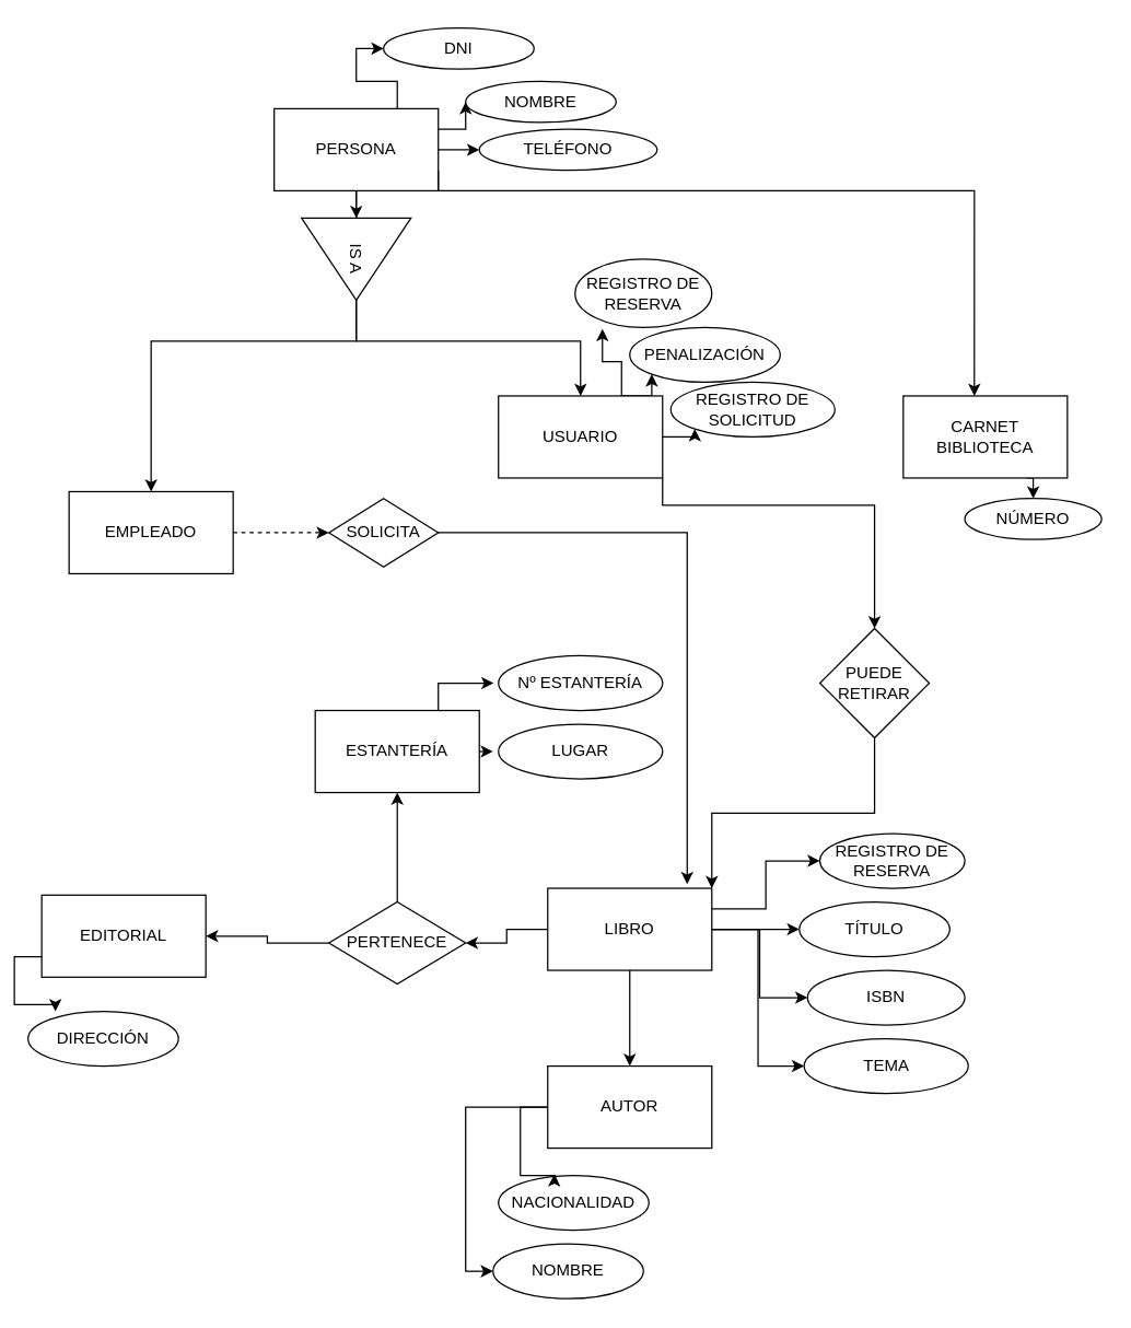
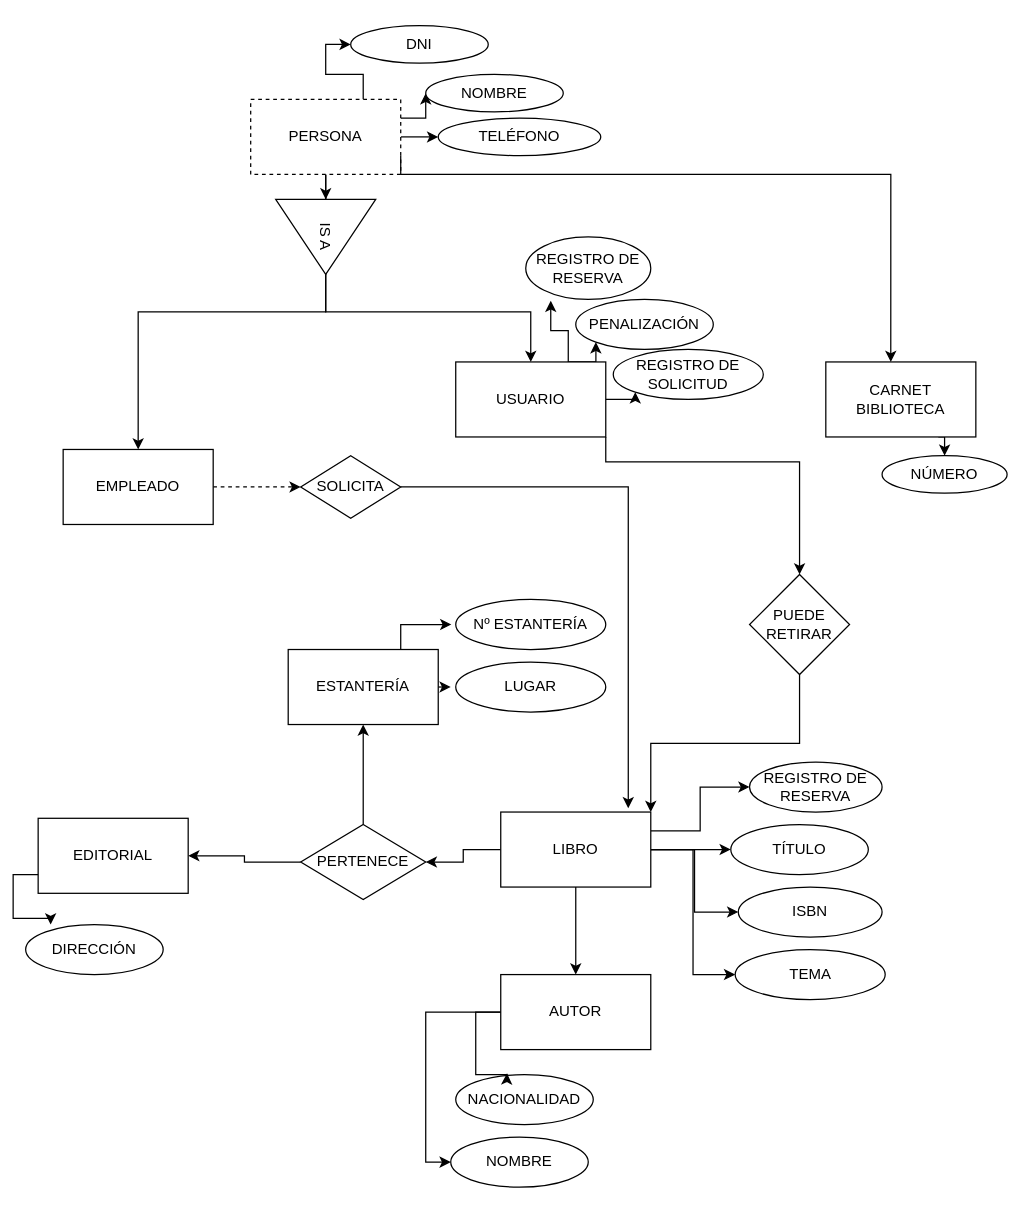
  <mxCell id="0" />
  <mxCell id="1" parent="0" />
  <mxCell id="2" style="edgeStyle=orthogonalEdgeStyle;rounded=0;orthogonalLoop=1;jettySize=auto;html=1;exitX=1;exitY=0.5;exitDx=0;exitDy=0;entryX=0;entryY=0.5;entryDx=0;entryDy=0;" parent="1" source="7" target="13" edge="1"><mxGeometry relative="1" as="geometry" /></mxCell>
  <mxCell id="3" style="edgeStyle=orthogonalEdgeStyle;rounded=0;orthogonalLoop=1;jettySize=auto;html=1;exitX=0;exitY=0.5;exitDx=0;exitDy=0;entryX=1;entryY=0.5;entryDx=0;entryDy=0;" parent="1" source="7" target="18" edge="1"><mxGeometry relative="1" as="geometry" /></mxCell>
  <mxCell id="4" style="edgeStyle=orthogonalEdgeStyle;rounded=0;orthogonalLoop=1;jettySize=auto;html=1;exitX=1;exitY=0.5;exitDx=0;exitDy=0;entryX=0;entryY=0.5;entryDx=0;entryDy=0;" parent="1" source="7" target="19" edge="1"><mxGeometry relative="1" as="geometry" /></mxCell>
  <mxCell id="5" style="edgeStyle=orthogonalEdgeStyle;rounded=0;orthogonalLoop=1;jettySize=auto;html=1;exitX=1;exitY=0.5;exitDx=0;exitDy=0;entryX=0;entryY=0.5;entryDx=0;entryDy=0;" parent="1" source="7" target="20" edge="1"><mxGeometry relative="1" as="geometry" /></mxCell>
  <mxCell id="6" style="edgeStyle=orthogonalEdgeStyle;rounded=0;orthogonalLoop=1;jettySize=auto;html=1;exitX=1;exitY=0.25;exitDx=0;exitDy=0;entryX=0;entryY=0.5;entryDx=0;entryDy=0;" parent="1" source="7" target="54" edge="1"><mxGeometry relative="1" as="geometry" /></mxCell>
  <mxCell id="7" value="LIBRO" style="rounded=0;whiteSpace=wrap;html=1;" parent="1" vertex="1"><mxGeometry x="400" y="649" width="120" height="60" as="geometry" /></mxCell>
  <mxCell id="8" value="EDITORIAL" style="rounded=0;whiteSpace=wrap;html=1;" parent="1" vertex="1"><mxGeometry x="30" y="654" width="120" height="60" as="geometry" /></mxCell>
  <mxCell id="9" value="NOMBRE" style="ellipse;whiteSpace=wrap;html=1;" parent="1" vertex="1"><mxGeometry x="360" y="909" width="110" height="40" as="geometry" /></mxCell>
  <mxCell id="10" style="edgeStyle=orthogonalEdgeStyle;rounded=0;orthogonalLoop=1;jettySize=auto;html=1;exitX=0;exitY=0.5;exitDx=0;exitDy=0;entryX=0;entryY=0.5;entryDx=0;entryDy=0;" parent="1" source="11" target="9" edge="1"><mxGeometry relative="1" as="geometry" /></mxCell>
  <mxCell id="11" value="AUTOR" style="rounded=0;whiteSpace=wrap;html=1;" parent="1" vertex="1"><mxGeometry x="400" y="779" width="120" height="60" as="geometry" /></mxCell>
  <mxCell id="12" value="NACIONALIDAD" style="ellipse;whiteSpace=wrap;html=1;" parent="1" vertex="1"><mxGeometry x="364" y="859" width="110" height="40" as="geometry" /></mxCell>
  <mxCell id="13" value="TÍTULO" style="ellipse;whiteSpace=wrap;html=1;" parent="1" vertex="1"><mxGeometry x="584" y="659" width="110" height="40" as="geometry" /></mxCell>
  <mxCell id="14" style="edgeStyle=orthogonalEdgeStyle;rounded=0;orthogonalLoop=1;jettySize=auto;html=1;exitX=0.5;exitY=1;exitDx=0;exitDy=0;entryX=0.5;entryY=0;entryDx=0;entryDy=0;" parent="1" source="7" target="11" edge="1"><mxGeometry relative="1" as="geometry"><mxPoint x="315.99" y="773" as="targetPoint" /></mxGeometry></mxCell>
  <mxCell id="15" style="edgeStyle=orthogonalEdgeStyle;rounded=0;orthogonalLoop=1;jettySize=auto;html=1;exitX=0;exitY=0.5;exitDx=0;exitDy=0;entryX=0.373;entryY=-0.025;entryDx=0;entryDy=0;entryPerimeter=0;" parent="1" source="11" target="12" edge="1"><mxGeometry relative="1" as="geometry" /></mxCell>
  <mxCell id="16" style="edgeStyle=orthogonalEdgeStyle;rounded=0;orthogonalLoop=1;jettySize=auto;html=1;exitX=0;exitY=0.5;exitDx=0;exitDy=0;entryX=1;entryY=0.5;entryDx=0;entryDy=0;" parent="1" source="18" target="8" edge="1"><mxGeometry relative="1" as="geometry" /></mxCell>
  <mxCell id="17" style="edgeStyle=orthogonalEdgeStyle;rounded=0;orthogonalLoop=1;jettySize=auto;html=1;exitX=0.5;exitY=0;exitDx=0;exitDy=0;entryX=0.5;entryY=1;entryDx=0;entryDy=0;" parent="1" source="18" target="23" edge="1"><mxGeometry relative="1" as="geometry" /></mxCell>
  <mxCell id="18" value="PERTENECE" style="rhombus;whiteSpace=wrap;html=1;" parent="1" vertex="1"><mxGeometry x="240" y="659" width="100" height="60" as="geometry" /></mxCell>
  <mxCell id="19" value="ISBN" style="ellipse;whiteSpace=wrap;html=1;" parent="1" vertex="1"><mxGeometry x="590" y="709" width="115" height="40" as="geometry" /></mxCell>
  <mxCell id="20" value="TEMA" style="ellipse;whiteSpace=wrap;html=1;" parent="1" vertex="1"><mxGeometry x="587.5" y="759" width="120" height="40" as="geometry" /></mxCell>
  <mxCell id="21" style="edgeStyle=orthogonalEdgeStyle;rounded=0;orthogonalLoop=1;jettySize=auto;html=1;exitX=0.75;exitY=0;exitDx=0;exitDy=0;" parent="1" source="23" edge="1"><mxGeometry relative="1" as="geometry"><mxPoint x="360" y="499" as="targetPoint" /></mxGeometry></mxCell>
  <mxCell id="22" style="edgeStyle=orthogonalEdgeStyle;rounded=0;orthogonalLoop=1;jettySize=auto;html=1;exitX=1;exitY=0.5;exitDx=0;exitDy=0;" parent="1" source="23" edge="1"><mxGeometry relative="1" as="geometry"><mxPoint x="360" y="549" as="targetPoint" /></mxGeometry></mxCell>
  <mxCell id="23" value="ESTANTERÍA" style="rounded=0;whiteSpace=wrap;html=1;" parent="1" vertex="1"><mxGeometry x="230" y="519" width="120" height="60" as="geometry" /></mxCell>
  <mxCell id="24" value="LUGAR" style="ellipse;whiteSpace=wrap;html=1;" parent="1" vertex="1"><mxGeometry x="364" y="529" width="120" height="40" as="geometry" /></mxCell>
  <mxCell id="25" value="Nº ESTANTERÍA" style="ellipse;whiteSpace=wrap;html=1;" parent="1" vertex="1"><mxGeometry x="364" y="479" width="120" height="40" as="geometry" /></mxCell>
  <mxCell id="26" style="edgeStyle=orthogonalEdgeStyle;rounded=0;orthogonalLoop=1;jettySize=auto;html=1;exitX=1;exitY=0.5;exitDx=0;exitDy=0;entryX=0;entryY=0.5;entryDx=0;entryDy=0;dashed=1;" parent="1" source="27" target="28" edge="1"><mxGeometry relative="1" as="geometry" /></mxCell>
  <mxCell id="27" value="EMPLEADO" style="rounded=0;whiteSpace=wrap;html=1;" parent="1" vertex="1"><mxGeometry x="50" y="359" width="120" height="60" as="geometry" /></mxCell>
  <mxCell id="28" value="SOLICITA" style="rhombus;whiteSpace=wrap;html=1;" parent="1" vertex="1"><mxGeometry x="240" y="364" width="80" height="50" as="geometry" /></mxCell>
  <mxCell id="29" style="edgeStyle=orthogonalEdgeStyle;rounded=0;orthogonalLoop=1;jettySize=auto;html=1;exitX=1;exitY=0.5;exitDx=0;exitDy=0;entryX=0.85;entryY=-0.05;entryDx=0;entryDy=0;entryPerimeter=0;" parent="1" source="28" target="7" edge="1"><mxGeometry relative="1" as="geometry" /></mxCell>
  <mxCell id="30" value="DIRECCIÓN" style="ellipse;whiteSpace=wrap;html=1;" parent="1" vertex="1"><mxGeometry x="20" y="739" width="110" height="40" as="geometry" /></mxCell>
  <mxCell id="31" style="edgeStyle=orthogonalEdgeStyle;rounded=0;orthogonalLoop=1;jettySize=auto;html=1;exitX=0.5;exitY=1;exitDx=0;exitDy=0;entryX=0.5;entryY=0;entryDx=0;entryDy=0;" parent="1" source="36" target="27" edge="1"><mxGeometry relative="1" as="geometry" /></mxCell>
  <mxCell id="32" style="edgeStyle=orthogonalEdgeStyle;rounded=0;orthogonalLoop=1;jettySize=auto;html=1;exitX=0.5;exitY=1;exitDx=0;exitDy=0;" parent="1" source="42" target="40" edge="1"><mxGeometry relative="1" as="geometry"><Array as="points"><mxPoint x="260" y="249" /><mxPoint x="424" y="249" /></Array></mxGeometry></mxCell>
  <mxCell id="33" style="edgeStyle=orthogonalEdgeStyle;rounded=0;orthogonalLoop=1;jettySize=auto;html=1;exitX=0.75;exitY=0;exitDx=0;exitDy=0;entryX=0;entryY=0.5;entryDx=0;entryDy=0;" parent="1" source="36" target="49" edge="1"><mxGeometry relative="1" as="geometry" /></mxCell>
  <mxCell id="34" style="edgeStyle=orthogonalEdgeStyle;rounded=0;orthogonalLoop=1;jettySize=auto;html=1;exitX=1;exitY=0.25;exitDx=0;exitDy=0;entryX=0;entryY=0.5;entryDx=0;entryDy=0;" parent="1" source="36" target="50" edge="1"><mxGeometry relative="1" as="geometry" /></mxCell>
  <mxCell id="35" style="edgeStyle=orthogonalEdgeStyle;rounded=0;orthogonalLoop=1;jettySize=auto;html=1;exitX=1;exitY=0.5;exitDx=0;exitDy=0;entryX=0;entryY=0.5;entryDx=0;entryDy=0;" parent="1" source="36" target="52" edge="1"><mxGeometry relative="1" as="geometry" /></mxCell>
- <mxCell id="36" value="PERSONA" style="rounded=0;whiteSpace=wrap;html=1;" parent="1" vertex="1"><mxGeometry x="200" y="79" width="120" height="60" as="geometry" /></mxCell>
+ <mxCell id="36" value="PERSONA" style="rounded=0;whiteSpace=wrap;html=1;dashed=1;" parent="1" vertex="1"><mxGeometry x="200" y="79" width="120" height="60" as="geometry" /></mxCell>
  <mxCell id="37" style="edgeStyle=orthogonalEdgeStyle;rounded=0;orthogonalLoop=1;jettySize=auto;html=1;exitX=1;exitY=1;exitDx=0;exitDy=0;entryX=0.5;entryY=0;entryDx=0;entryDy=0;" parent="1" source="40" target="48" edge="1"><mxGeometry relative="1" as="geometry"><Array as="points"><mxPoint x="484" y="369" /><mxPoint x="639" y="369" /></Array></mxGeometry></mxCell>
  <mxCell id="38" style="edgeStyle=orthogonalEdgeStyle;rounded=0;orthogonalLoop=1;jettySize=auto;html=1;exitX=0.75;exitY=0;exitDx=0;exitDy=0;entryX=0;entryY=1;entryDx=0;entryDy=0;" parent="1" source="40" target="43" edge="1"><mxGeometry relative="1" as="geometry" /></mxCell>
  <mxCell id="39" style="edgeStyle=orthogonalEdgeStyle;rounded=0;orthogonalLoop=1;jettySize=auto;html=1;exitX=1;exitY=0.5;exitDx=0;exitDy=0;entryX=0;entryY=1;entryDx=0;entryDy=0;" parent="1" source="40" target="53" edge="1"><mxGeometry relative="1" as="geometry" /></mxCell>
  <mxCell id="40" value="USUARIO" style="rounded=0;whiteSpace=wrap;html=1;" parent="1" vertex="1"><mxGeometry x="364" y="289" width="120" height="60" as="geometry" /></mxCell>
  <mxCell id="41" value="" style="edgeStyle=orthogonalEdgeStyle;rounded=0;orthogonalLoop=1;jettySize=auto;html=1;exitX=0.5;exitY=1;exitDx=0;exitDy=0;" parent="1" source="36" target="42" edge="1"><mxGeometry relative="1" as="geometry"><mxPoint x="260" y="139" as="sourcePoint" /><mxPoint x="424" y="289" as="targetPoint" /><Array as="points" /></mxGeometry></mxCell>
  <mxCell id="42" value="IS A" style="triangle;whiteSpace=wrap;html=1;rotation=90;" parent="1" vertex="1"><mxGeometry x="230" y="149" width="60" height="80" as="geometry" /></mxCell>
  <mxCell id="43" value="PENALIZACIÓN" style="ellipse;whiteSpace=wrap;html=1;" parent="1" vertex="1"><mxGeometry x="460" y="239" width="110" height="40" as="geometry" /></mxCell>
  <mxCell id="44" value="NÚMERO" style="ellipse;whiteSpace=wrap;html=1;" parent="1" vertex="1"><mxGeometry x="705" y="364" width="100" height="30" as="geometry" /></mxCell>
  <mxCell id="45" style="edgeStyle=orthogonalEdgeStyle;rounded=0;orthogonalLoop=1;jettySize=auto;html=1;exitX=0.75;exitY=1;exitDx=0;exitDy=0;entryX=0.5;entryY=0;entryDx=0;entryDy=0;" parent="1" source="46" target="44" edge="1"><mxGeometry relative="1" as="geometry" /></mxCell>
  <mxCell id="46" value="CARNET&lt;br&gt;BIBLIOTECA" style="rounded=0;whiteSpace=wrap;html=1;" parent="1" vertex="1"><mxGeometry x="660" y="289" width="120" height="60" as="geometry" /></mxCell>
  <mxCell id="47" style="edgeStyle=orthogonalEdgeStyle;rounded=0;orthogonalLoop=1;jettySize=auto;html=1;exitX=0.5;exitY=1;exitDx=0;exitDy=0;entryX=1;entryY=0;entryDx=0;entryDy=0;" parent="1" source="48" target="7" edge="1"><mxGeometry relative="1" as="geometry" /></mxCell>
  <mxCell id="48" value="PUEDE RETIRAR" style="rhombus;whiteSpace=wrap;html=1;" parent="1" vertex="1"><mxGeometry x="599" y="459" width="80" height="80" as="geometry" /></mxCell>
  <mxCell id="49" value="DNI" style="ellipse;whiteSpace=wrap;html=1;" parent="1" vertex="1"><mxGeometry x="280" y="20" width="110" height="30" as="geometry" /></mxCell>
  <mxCell id="50" value="NOMBRE" style="ellipse;whiteSpace=wrap;html=1;" parent="1" vertex="1"><mxGeometry x="340" y="59" width="110" height="30" as="geometry" /></mxCell>
  <mxCell id="51" style="edgeStyle=orthogonalEdgeStyle;rounded=0;orthogonalLoop=1;jettySize=auto;html=1;exitX=1;exitY=0.75;exitDx=0;exitDy=0;entryX=0.433;entryY=0;entryDx=0;entryDy=0;entryPerimeter=0;" parent="1" source="36" target="46" edge="1"><mxGeometry relative="1" as="geometry"><Array as="points"><mxPoint x="320" y="139" /><mxPoint x="712" y="139" /></Array></mxGeometry></mxCell>
  <mxCell id="52" value="TELÉFONO" style="ellipse;whiteSpace=wrap;html=1;" parent="1" vertex="1"><mxGeometry x="350" y="94" width="130" height="30" as="geometry" /></mxCell>
  <mxCell id="53" value="REGISTRO DE SOLICITUD" style="ellipse;whiteSpace=wrap;html=1;" parent="1" vertex="1"><mxGeometry x="490" y="279" width="120" height="40" as="geometry" /></mxCell>
  <mxCell id="54" value="REGISTRO DE&lt;br&gt;RESERVA" style="ellipse;whiteSpace=wrap;html=1;" parent="1" vertex="1"><mxGeometry x="599" y="609" width="106" height="40" as="geometry" /></mxCell>
  <mxCell id="55" value="REGISTRO DE RESERVA" style="ellipse;whiteSpace=wrap;html=1;" parent="1" vertex="1"><mxGeometry x="420" y="189" width="100" height="50" as="geometry" /></mxCell>
  <mxCell id="56" style="edgeStyle=orthogonalEdgeStyle;rounded=0;orthogonalLoop=1;jettySize=auto;html=1;exitX=0.75;exitY=0;exitDx=0;exitDy=0;entryX=0.2;entryY=1.02;entryDx=0;entryDy=0;entryPerimeter=0;" parent="1" source="40" target="55" edge="1"><mxGeometry relative="1" as="geometry" /></mxCell>
  <mxCell id="57" style="edgeStyle=orthogonalEdgeStyle;rounded=0;orthogonalLoop=1;jettySize=auto;html=1;exitX=0;exitY=0.75;exitDx=0;exitDy=0;entryX=0.182;entryY=0;entryDx=0;entryDy=0;entryPerimeter=0;" parent="1" source="8" target="30" edge="1"><mxGeometry relative="1" as="geometry" /></mxCell>
